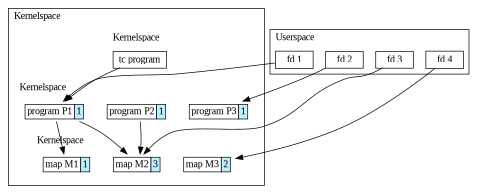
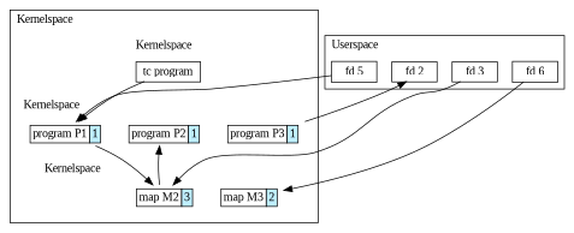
  digraph {
    fontname="Liberation Serif"
    node [fontname="Liberation Serif" shape=plaintext]
    edge [fontname="Liberation Serif"]
    n1 [height=.1 label="tc program" shape=record]
    n2 [height=.1 label=<           <table cellpadding="2" cellborder="1" cellspacing="0" border="0">           <tr>           <td>program P1</td>           <td bgcolor="lightblue1">1</td>           </tr>           </table>         >]
    n3 [height=.1 label=<           <table cellpadding="2" cellborder="1" cellspacing="0" border="0">           <tr>           <td>program P2</td>           <td bgcolor="lightblue1">1</td>           </tr>           </table>         >]
    n4 [height=.1 label=<           <table cellpadding="2" cellborder="1" cellspacing="0" border="0">           <tr>           <td>program P3</td>           <td bgcolor="lightblue1">1</td>           </tr>           </table>         >]
-   n5 [height=.1 label=<           <table cellpadding="2" cellborder="1" cellspacing="0" border="0">           <tr>           <td>map M1</td>           <td bgcolor="lightblue1">1</td>           </tr>           </table>         >]
    n6 [height=.1 label=<           <table cellpadding="2" cellborder="1" cellspacing="0" border="0">           <tr>           <td>map M2</td>           <td bgcolor="lightblue1">3</td>           </tr>           </table>         >]
    n7 [height=.1 label=<           <table cellpadding="2" cellborder="1" cellspacing="0" border="0">           <tr>           <td>map M3</td>           <td bgcolor="lightblue1">2</td>           </tr>           </table>         >]
-   n8 [height=.1 label="fd 1" shape=record]
+   n8 [height=.1 label="fd 5" shape=record]
    n9 [height=.1 label="fd 2" shape=record]
    n10 [height=.1 label="fd 3" shape=record]
-   n11 [height=.1 label="fd 4" shape=record]
+   n11 [height=.1 label="fd 6" shape=record]
    subgraph cluster_1 {
      label=Kernelspace
      labeljust=l
      subgraph cluster_2 {
        label=Kernelspace
        labeljust=l
        pencolor=transparent
        n1
      }
      subgraph cluster_3 {
        label=Kernelspace
        labeljust=l
        pencolor=transparent
        n2
        n3
        n4
      }
      subgraph cluster_4 {
        label=Kernelspace
        labeljust=l
        pencolor=transparent
-       n5
        n6
        n7
      }
    }
    subgraph cluster_5 {
      label=Userspace
      labeljust=l
      n8
      n9
      n10
      n11
    }
    n1 -> n2
-   n2 -> n5
    n2 -> n6
-   n3 -> n6
+   n6 -> n3
    n8 -> n1 [style=invis]
    n8 -> n2
-   n9 -> n4
+   n4 -> n9
    n10 -> n6
    n11 -> n7
  }
